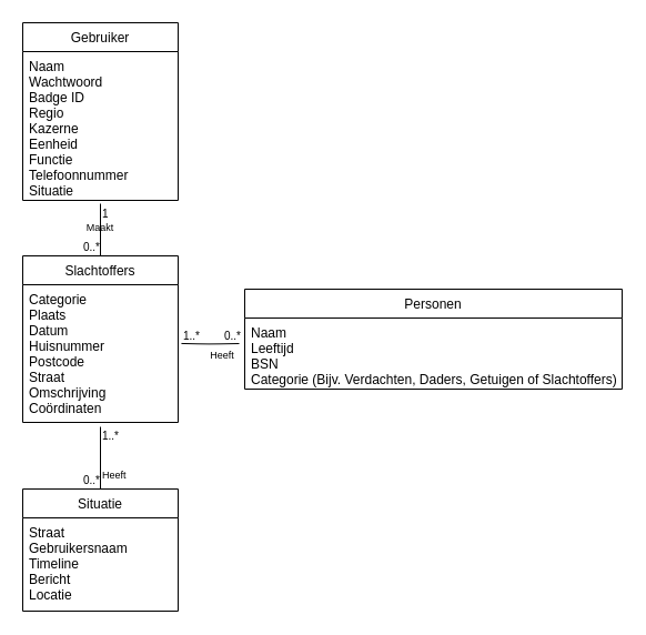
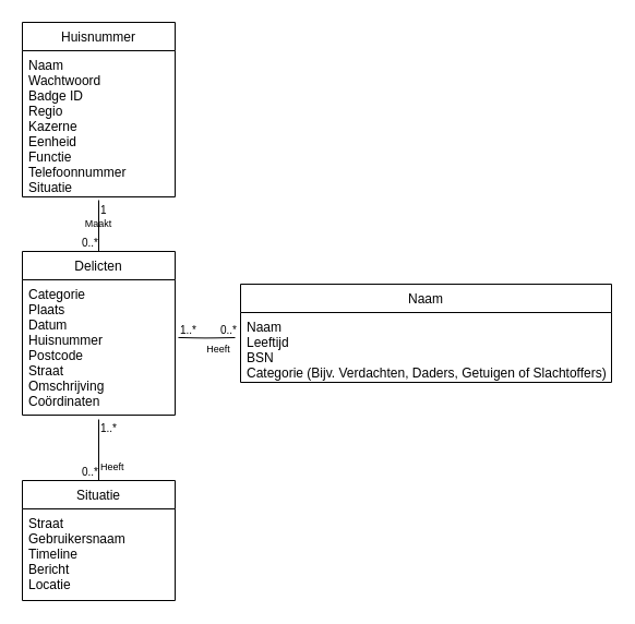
  <mxCell id="0" />
  <mxCell id="1" parent="0" />
- <mxCell id="2" value="Personen" style="swimlane;fontStyle=0;childLayout=stackLayout;horizontal=1;startSize=26;fillColor=none;horizontalStack=0;resizeParent=1;resizeParentMax=0;resizeLast=0;collapsible=1;marginBottom=0;" vertex="1" parent="1"><mxGeometry x="220" y="260" width="340" height="90" as="geometry" /></mxCell>
+ <mxCell id="2" value="Naam" style="swimlane;fontStyle=0;childLayout=stackLayout;horizontal=1;startSize=26;fillColor=none;horizontalStack=0;resizeParent=1;resizeParentMax=0;resizeLast=0;collapsible=1;marginBottom=0;" vertex="1" parent="1"><mxGeometry x="220" y="260" width="340" height="90" as="geometry" /></mxCell>
  <mxCell id="3" value="Naam&#10;Leeftijd&#10;BSN&#10;Categorie (Bijv. Verdachten, Daders, Getuigen of Slachtoffers)&#10;" style="text;strokeColor=none;fillColor=none;align=left;verticalAlign=top;spacingLeft=4;spacingRight=4;overflow=hidden;rotatable=0;points=[[0,0.5],[1,0.5]];portConstraint=eastwest;" vertex="1" parent="2"><mxGeometry y="26" width="340" height="64" as="geometry" /></mxCell>
- <mxCell id="4" value="Gebruiker" style="swimlane;fontStyle=0;childLayout=stackLayout;horizontal=1;startSize=26;fillColor=none;horizontalStack=0;resizeParent=1;resizeParentMax=0;resizeLast=0;collapsible=1;marginBottom=0;" vertex="1" parent="1"><mxGeometry x="20" y="20" width="140" height="160" as="geometry" /></mxCell>
+ <mxCell id="4" value="Huisnummer" style="swimlane;fontStyle=0;childLayout=stackLayout;horizontal=1;startSize=26;fillColor=none;horizontalStack=0;resizeParent=1;resizeParentMax=0;resizeLast=0;collapsible=1;marginBottom=0;" vertex="1" parent="1"><mxGeometry x="20" y="20" width="140" height="160" as="geometry" /></mxCell>
  <mxCell id="5" value="Naam&#10;Wachtwoord&#10;Badge ID&#10;Regio&#10;Kazerne&#10;Eenheid&#10;Functie&#10;Telefoonnummer&#10;Situatie" style="text;strokeColor=none;fillColor=none;align=left;verticalAlign=top;spacingLeft=4;spacingRight=4;overflow=hidden;rotatable=0;points=[[0,0.5],[1,0.5]];portConstraint=eastwest;" vertex="1" parent="4"><mxGeometry y="26" width="140" height="134" as="geometry" /></mxCell>
- <mxCell id="6" value="Slachtoffers" style="swimlane;fontStyle=0;childLayout=stackLayout;horizontal=1;startSize=26;fillColor=none;horizontalStack=0;resizeParent=1;resizeParentMax=0;resizeLast=0;collapsible=1;marginBottom=0;" vertex="1" parent="1"><mxGeometry x="20" y="230" width="140" height="150" as="geometry" /></mxCell>
+ <mxCell id="6" value="Delicten" style="swimlane;fontStyle=0;childLayout=stackLayout;horizontal=1;startSize=26;fillColor=none;horizontalStack=0;resizeParent=1;resizeParentMax=0;resizeLast=0;collapsible=1;marginBottom=0;" vertex="1" parent="1"><mxGeometry x="20" y="230" width="140" height="150" as="geometry" /></mxCell>
  <mxCell id="7" value="Categorie&#10;Plaats&#10;Datum&#10;Huisnummer&#10;Postcode&#10;Straat&#10;Omschrijving&#10;Coördinaten" style="text;strokeColor=none;fillColor=none;align=left;verticalAlign=top;spacingLeft=4;spacingRight=4;overflow=hidden;rotatable=0;points=[[0,0.5],[1,0.5]];portConstraint=eastwest;" vertex="1" parent="6"><mxGeometry y="26" width="140" height="124" as="geometry" /></mxCell>
  <mxCell id="8" value="Situatie" style="swimlane;fontStyle=0;childLayout=stackLayout;horizontal=1;startSize=26;fillColor=none;horizontalStack=0;resizeParent=1;resizeParentMax=0;resizeLast=0;collapsible=1;marginBottom=0;" vertex="1" parent="1"><mxGeometry x="20" y="440" width="140" height="110" as="geometry" /></mxCell>
  <mxCell id="9" value="Straat&#10;Gebruikersnaam&#10;Timeline&#10;Bericht&#10;Locatie" style="text;strokeColor=none;fillColor=none;align=left;verticalAlign=top;spacingLeft=4;spacingRight=4;overflow=hidden;rotatable=0;points=[[0,0.5],[1,0.5]];portConstraint=eastwest;" vertex="1" parent="8"><mxGeometry y="26" width="140" height="84" as="geometry" /></mxCell>
  <mxCell id="10" value="" style="endArrow=none;html=1;edgeStyle=orthogonalEdgeStyle;entryX=0.5;entryY=0;entryDx=0;entryDy=0;" edge="1" parent="1" target="6"><mxGeometry relative="1" as="geometry"><mxPoint x="90" y="183" as="sourcePoint" /><mxPoint x="510" y="440" as="targetPoint" /><Array as="points"><mxPoint x="90" y="183" /></Array></mxGeometry></mxCell>
  <mxCell id="11" value="1" style="resizable=0;html=1;align=left;verticalAlign=bottom;labelBackgroundColor=#ffffff;fontSize=10;" connectable="0" vertex="1" parent="10"><mxGeometry x="-1" relative="1" as="geometry"><mxPoint y="17" as="offset" /></mxGeometry></mxCell>
  <mxCell id="12" value="0..*" style="resizable=0;html=1;align=right;verticalAlign=bottom;labelBackgroundColor=#ffffff;fontSize=10;" connectable="0" vertex="1" parent="10"><mxGeometry x="1" relative="1" as="geometry" /></mxCell>
  <mxCell id="13" value="Maakt" style="text;html=1;strokeColor=none;fillColor=none;align=center;verticalAlign=middle;whiteSpace=wrap;rounded=0;fontSize=9;" vertex="1" parent="1"><mxGeometry x="70" y="195" width="40" height="20" as="geometry" /></mxCell>
  <mxCell id="14" value="" style="endArrow=none;html=1;edgeStyle=orthogonalEdgeStyle;fontSize=9;entryX=1.021;entryY=0.427;entryDx=0;entryDy=0;entryPerimeter=0;" edge="1" parent="1" target="7"><mxGeometry relative="1" as="geometry"><mxPoint x="215" y="309" as="sourcePoint" /><mxPoint x="500" y="430" as="targetPoint" /></mxGeometry></mxCell>
  <mxCell id="15" value="0..*" style="resizable=0;html=1;align=left;verticalAlign=bottom;labelBackgroundColor=#ffffff;fontSize=10;" connectable="0" vertex="1" parent="14"><mxGeometry x="-1" relative="1" as="geometry"><mxPoint x="-15" y="1" as="offset" /></mxGeometry></mxCell>
  <mxCell id="16" value="1..*" style="resizable=0;html=1;align=right;verticalAlign=bottom;labelBackgroundColor=#ffffff;fontSize=10;" connectable="0" vertex="1" parent="14"><mxGeometry x="1" relative="1" as="geometry"><mxPoint x="17" y="1" as="offset" /></mxGeometry></mxCell>
  <mxCell id="17" value="" style="endArrow=none;html=1;edgeStyle=orthogonalEdgeStyle;fontSize=9;entryX=0.5;entryY=0;entryDx=0;entryDy=0;" edge="1" parent="1" target="8"><mxGeometry relative="1" as="geometry"><mxPoint x="90" y="384" as="sourcePoint" /><mxPoint x="520" y="500" as="targetPoint" /><Array as="points"><mxPoint x="90" y="384" /></Array></mxGeometry></mxCell>
  <mxCell id="18" value="1..*" style="resizable=0;html=1;align=left;verticalAlign=bottom;labelBackgroundColor=#ffffff;fontSize=10;" connectable="0" vertex="1" parent="17"><mxGeometry x="-1" relative="1" as="geometry"><mxPoint y="16" as="offset" /></mxGeometry></mxCell>
  <mxCell id="19" value="0..*" style="resizable=0;html=1;align=right;verticalAlign=bottom;labelBackgroundColor=#ffffff;fontSize=10;" connectable="0" vertex="1" parent="17"><mxGeometry x="1" relative="1" as="geometry" /></mxCell>
  <mxCell id="20" value="Heeft" style="text;html=1;strokeColor=none;fillColor=none;align=center;verticalAlign=middle;whiteSpace=wrap;rounded=0;fontSize=9;" vertex="1" parent="1"><mxGeometry x="180" y="310" width="40" height="20" as="geometry" /></mxCell>
  <mxCell id="21" value="Heeft" style="text;html=1;resizable=0;points=[];autosize=1;align=left;verticalAlign=top;spacingTop=-4;fontSize=9;" vertex="1" parent="1"><mxGeometry x="90" y="420" width="40" height="10" as="geometry" /></mxCell>
